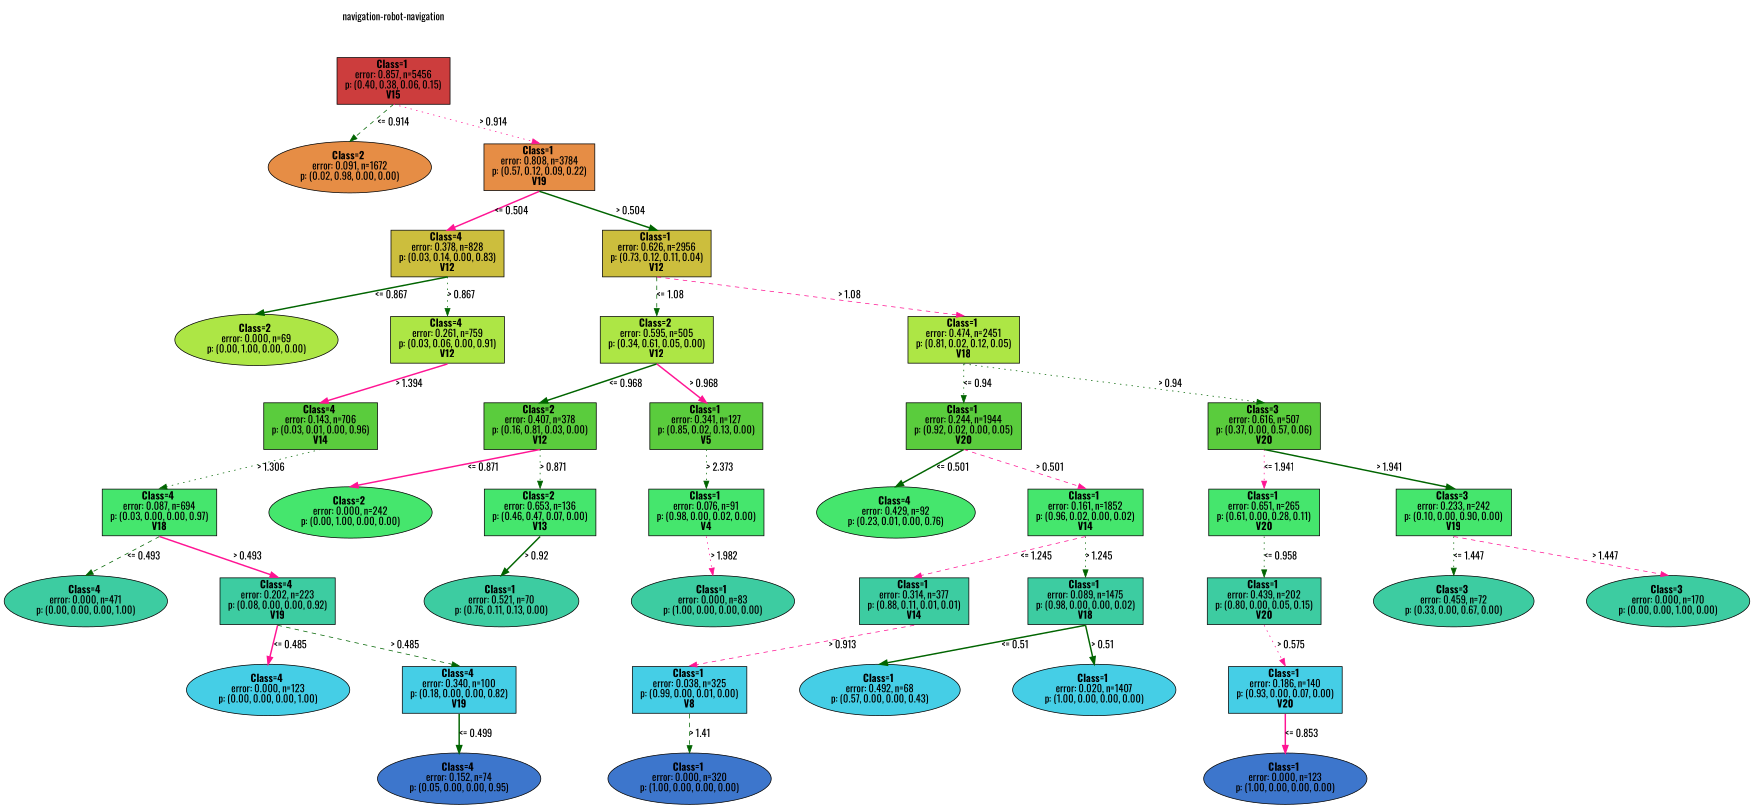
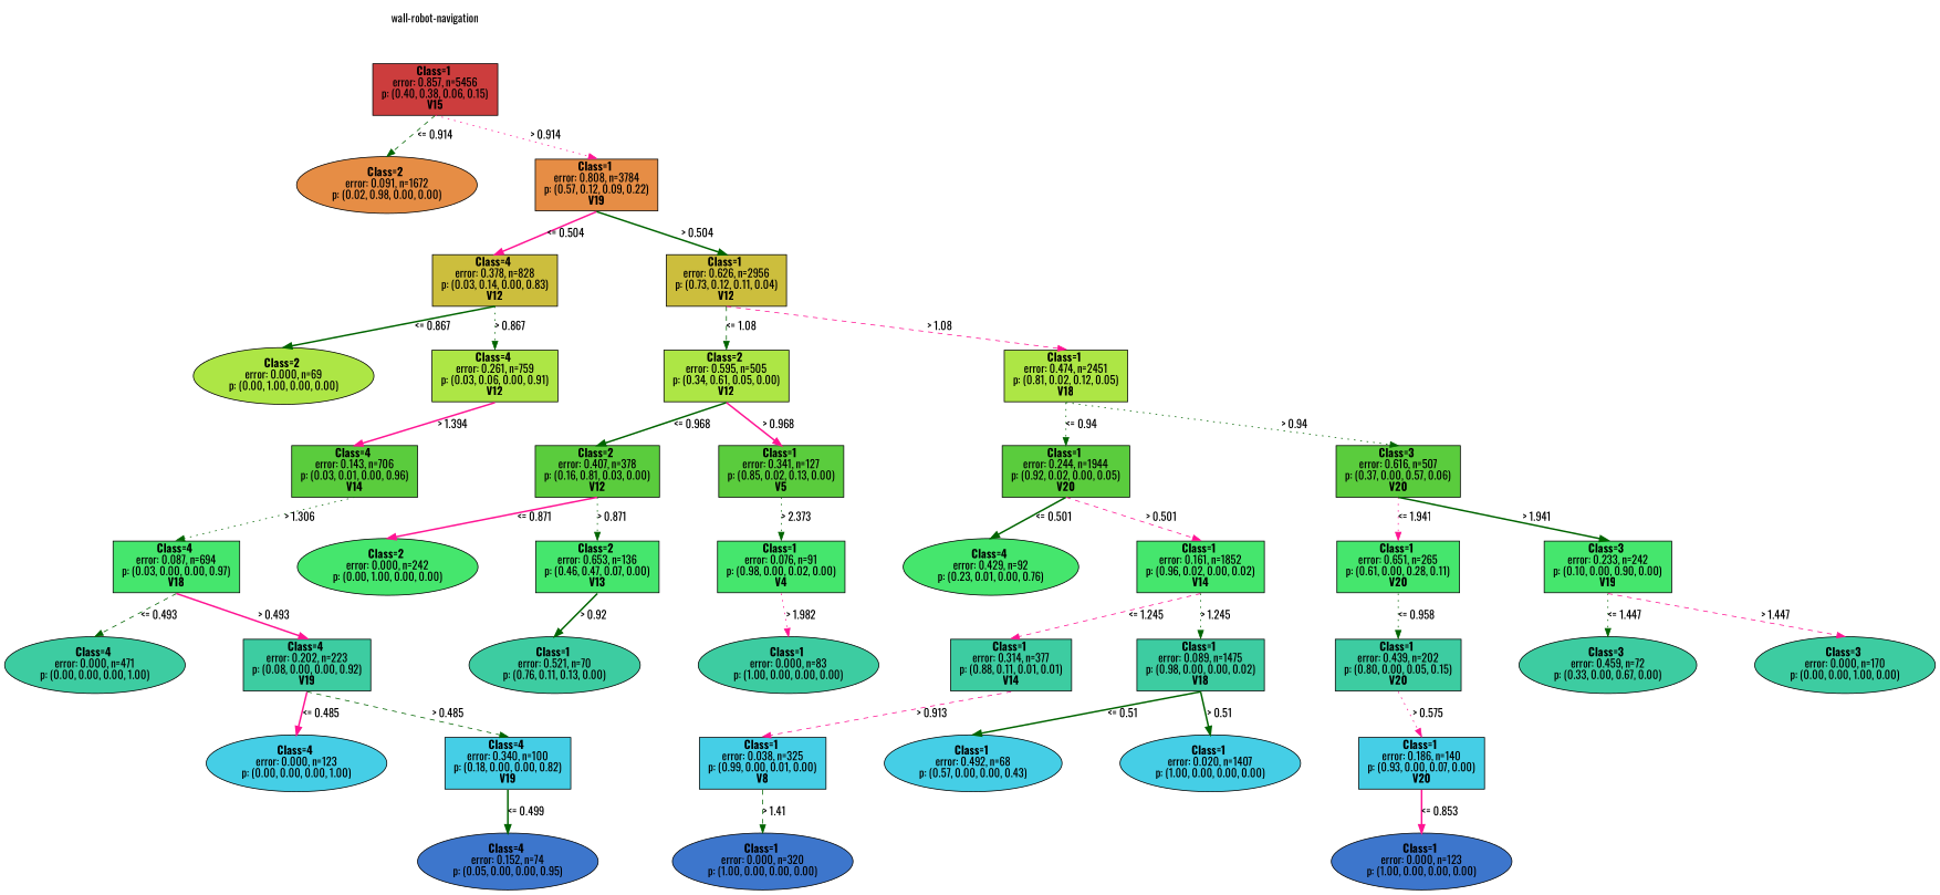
  digraph {
    nodesep=1
    ranksep=0.5
    splines=false
    fontname=Oswald
    node [color=black fillcolor="0.450 0.7 0.800" fontname=Oswald shape=rect style=filled]
    edge [fontname=Oswald headport=n style=bold tailport=s color=darkgreen]
-   n1 [fillcolor=white label="navigation-robot-navigation" shape=plaintext]
+   n1 [fillcolor=white label="wall-robot-navigation" shape=plaintext]
    n2 [fillcolor="0.000 0.7 0.800" label=<<b> Class=1 </b> <br/> error: 0.857, n=5456 <br/> p: (0.40, 0.38, 0.06, 0.15) <br/><b>V15</b>>]
    n3 [fillcolor="0.075 0.7 0.900" label=<<b> Class=2 </b> <br/> error: 0.091, n=1672 <br/> p: (0.02, 0.98, 0.00, 0.00) > shape=oval]
    n4 [fillcolor="0.075 0.7 0.900" label=<<b> Class=1 </b> <br/> error: 0.808, n=3784 <br/> p: (0.57, 0.12, 0.09, 0.22) <br/><b>V19</b>>]
    n5 [fillcolor="0.150 0.7 0.800" label=<<b> Class=4 </b> <br/> error: 0.378, n=828 <br/> p: (0.03, 0.14, 0.00, 0.83) <br/><b>V12</b>>]
    n6 [fillcolor="0.150 0.7 0.800" label=<<b> Class=1 </b> <br/> error: 0.626, n=2956 <br/> p: (0.73, 0.12, 0.11, 0.04) <br/><b>V12</b>>]
    n7 [fillcolor="0.225 0.7 0.900" label=<<b> Class=2 </b> <br/> error: 0.000, n=69 <br/> p: (0.00, 1.00, 0.00, 0.00) > shape=oval]
    n8 [fillcolor="0.225 0.7 0.900" label=<<b> Class=4 </b> <br/> error: 0.261, n=759 <br/> p: (0.03, 0.06, 0.00, 0.91) <br/><b>V12</b>>]
    n9 [fillcolor="0.300 0.7 0.800" label=<<b> Class=4 </b> <br/> error: 0.143, n=706 <br/> p: (0.03, 0.01, 0.00, 0.96) <br/><b>V14</b>>]
    n10 [fillcolor="0.375 0.7 0.900" label=<<b> Class=4 </b> <br/> error: 0.087, n=694 <br/> p: (0.03, 0.00, 0.00, 0.97) <br/><b>V18</b>>]
    n11 [label=<<b> Class=4 </b> <br/> error: 0.000, n=471 <br/> p: (0.00, 0.00, 0.00, 1.00) > shape=oval]
    n12 [label=<<b> Class=4 </b> <br/> error: 0.202, n=223 <br/> p: (0.08, 0.00, 0.00, 0.92) <br/><b>V19</b>>]
    n13 [fillcolor="0.525 0.7 0.900" label=<<b> Class=4 </b> <br/> error: 0.000, n=123 <br/> p: (0.00, 0.00, 0.00, 1.00) > shape=oval]
    n14 [fillcolor="0.525 0.7 0.900" label=<<b> Class=4 </b> <br/> error: 0.340, n=100 <br/> p: (0.18, 0.00, 0.00, 0.82) <br/><b>V19</b>>]
    n15 [fillcolor="0.600 0.7 0.800" label=<<b> Class=4 </b> <br/> error: 0.152, n=74 <br/> p: (0.05, 0.00, 0.00, 0.95) > shape=oval]
    n16 [fillcolor="0.225 0.7 0.900" label=<<b> Class=2 </b> <br/> error: 0.595, n=505 <br/> p: (0.34, 0.61, 0.05, 0.00) <br/><b>V12</b>>]
    n17 [fillcolor="0.225 0.7 0.900" label=<<b> Class=1 </b> <br/> error: 0.474, n=2451 <br/> p: (0.81, 0.02, 0.12, 0.05) <br/><b>V18</b>>]
    n18 [fillcolor="0.300 0.7 0.800" label=<<b> Class=2 </b> <br/> error: 0.407, n=378 <br/> p: (0.16, 0.81, 0.03, 0.00) <br/><b>V12</b>>]
    n19 [fillcolor="0.300 0.7 0.800" label=<<b> Class=1 </b> <br/> error: 0.341, n=127 <br/> p: (0.85, 0.02, 0.13, 0.00) <br/><b>V5</b>>]
    n20 [fillcolor="0.375 0.7 0.900" label=<<b> Class=2 </b> <br/> error: 0.000, n=242 <br/> p: (0.00, 1.00, 0.00, 0.00) > shape=oval]
    n21 [fillcolor="0.375 0.7 0.900" label=<<b> Class=2 </b> <br/> error: 0.653, n=136 <br/> p: (0.46, 0.47, 0.07, 0.00) <br/><b>V13</b>>]
    n22 [label=<<b> Class=1 </b> <br/> error: 0.521, n=70 <br/> p: (0.76, 0.11, 0.13, 0.00) > shape=oval]
    n23 [fillcolor="0.375 0.7 0.900" label=<<b> Class=1 </b> <br/> error: 0.076, n=91 <br/> p: (0.98, 0.00, 0.02, 0.00) <br/><b>V4</b>>]
    n24 [label=<<b> Class=1 </b> <br/> error: 0.000, n=83 <br/> p: (1.00, 0.00, 0.00, 0.00) > shape=oval]
    n25 [fillcolor="0.300 0.7 0.800" label=<<b> Class=1 </b> <br/> error: 0.244, n=1944 <br/> p: (0.92, 0.02, 0.00, 0.05) <br/><b>V20</b>>]
    n26 [fillcolor="0.300 0.7 0.800" label=<<b> Class=3 </b> <br/> error: 0.616, n=507 <br/> p: (0.37, 0.00, 0.57, 0.06) <br/><b>V20</b>>]
    n27 [fillcolor="0.375 0.7 0.900" label=<<b> Class=4 </b> <br/> error: 0.429, n=92 <br/> p: (0.23, 0.01, 0.00, 0.76) > shape=oval]
    n28 [fillcolor="0.375 0.7 0.900" label=<<b> Class=1 </b> <br/> error: 0.161, n=1852 <br/> p: (0.96, 0.02, 0.00, 0.02) <br/><b>V14</b>>]
    n29 [label=<<b> Class=1 </b> <br/> error: 0.314, n=377 <br/> p: (0.88, 0.11, 0.01, 0.01) <br/><b>V14</b>>]
    n30 [label=<<b> Class=1 </b> <br/> error: 0.089, n=1475 <br/> p: (0.98, 0.00, 0.00, 0.02) <br/><b>V18</b>>]
    n31 [fillcolor="0.525 0.7 0.900" label=<<b> Class=1 </b> <br/> error: 0.038, n=325 <br/> p: (0.99, 0.00, 0.01, 0.00) <br/><b>V8</b>>]
    n32 [fillcolor="0.600 0.7 0.800" label=<<b> Class=1 </b> <br/> error: 0.000, n=320 <br/> p: (1.00, 0.00, 0.00, 0.00) > shape=oval]
    n33 [fillcolor="0.525 0.7 0.900" label=<<b> Class=1 </b> <br/> error: 0.492, n=68 <br/> p: (0.57, 0.00, 0.00, 0.43) > shape=oval]
    n34 [fillcolor="0.525 0.7 0.900" label=<<b> Class=1 </b> <br/> error: 0.020, n=1407 <br/> p: (1.00, 0.00, 0.00, 0.00) > shape=oval]
    n35 [fillcolor="0.375 0.7 0.900" label=<<b> Class=1 </b> <br/> error: 0.651, n=265 <br/> p: (0.61, 0.00, 0.28, 0.11) <br/><b>V20</b>>]
    n36 [fillcolor="0.375 0.7 0.900" label=<<b> Class=3 </b> <br/> error: 0.233, n=242 <br/> p: (0.10, 0.00, 0.90, 0.00) <br/><b>V19</b>>]
    n37 [label=<<b> Class=1 </b> <br/> error: 0.439, n=202 <br/> p: (0.80, 0.00, 0.05, 0.15) <br/><b>V20</b>>]
    n38 [fillcolor="0.525 0.7 0.900" label=<<b> Class=1 </b> <br/> error: 0.186, n=140 <br/> p: (0.93, 0.00, 0.07, 0.00) <br/><b>V20</b>>]
    n39 [fillcolor="0.600 0.7 0.800" label=<<b> Class=1 </b> <br/> error: 0.000, n=123 <br/> p: (1.00, 0.00, 0.00, 0.00) > shape=oval]
    n40 [label=<<b> Class=3 </b> <br/> error: 0.459, n=72 <br/> p: (0.33, 0.00, 0.67, 0.00) > shape=oval]
    n41 [label=<<b> Class=3 </b> <br/> error: 0.000, n=170 <br/> p: (0.00, 0.00, 1.00, 0.00) > shape=oval]
    n1 -> n2 [style=invis color=""]
    n2 -> n3 [label="<= 0.914" style=dashed]
    n2 -> n4 [label="> 0.914" color=deeppink style=dotted]
    n4 -> n5 [label="<= 0.504" color=deeppink]
    n4 -> n6 [label="> 0.504"]
    n5 -> n7 [label="<= 0.867"]
    n5 -> n8 [label="> 0.867" style=dotted]
    n6 -> n16 [label="<= 1.08" style=dashed]
    n6 -> n17 [label="> 1.08" color=deeppink style=dashed]
    n8 -> n9 [label="> 1.394" color=deeppink]
    n9 -> n10 [label="> 1.306" style=dotted]
    n10 -> n11 [label="<= 0.493" style=dashed]
    n10 -> n12 [label="> 0.493" color=deeppink]
    n12 -> n13 [label="<= 0.485" color=deeppink]
    n12 -> n14 [label="> 0.485" style=dashed]
    n14 -> n15 [label="<= 0.499"]
    n16 -> n18 [label="<= 0.968"]
    n16 -> n19 [label="> 0.968" color=deeppink]
    n17 -> n25 [label="<= 0.94" style=dotted]
    n17 -> n26 [label="> 0.94" style=dotted]
    n18 -> n20 [label="<= 0.871" color=deeppink]
    n18 -> n21 [label="> 0.871" style=dotted]
    n19 -> n23 [label="> 2.373" style=dotted]
    n21 -> n22 [label="> 0.92"]
    n23 -> n24 [label="> 1.982" color=deeppink style=dotted]
    n25 -> n27 [label="<= 0.501"]
    n25 -> n28 [label="> 0.501" color=deeppink style=dashed]
    n26 -> n35 [label="<= 1.941" color=deeppink style=dotted]
    n26 -> n36 [label="> 1.941"]
    n28 -> n29 [label="<= 1.245" color=deeppink style=dashed]
    n28 -> n30 [label="> 1.245" style=dotted]
    n29 -> n31 [label="> 0.913" color=deeppink style=dashed]
    n30 -> n33 [label="<= 0.51"]
    n30 -> n34 [label="> 0.51"]
    n31 -> n32 [label="> 1.41" style=dashed]
    n35 -> n37 [label="<= 0.958" style=dotted]
    n36 -> n40 [label="<= 1.447" style=dotted]
    n36 -> n41 [label="> 1.447" color=deeppink style=dashed]
    n37 -> n38 [label="> 0.575" color=deeppink style=dotted]
    n38 -> n39 [label="<= 0.853" color=deeppink]
  }
